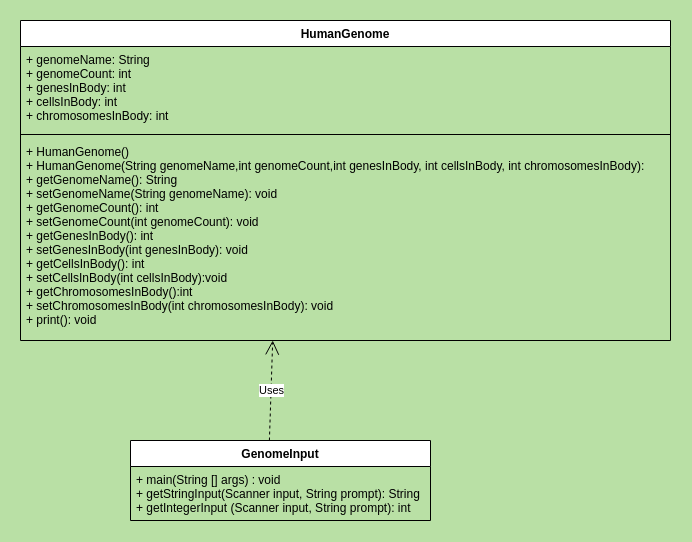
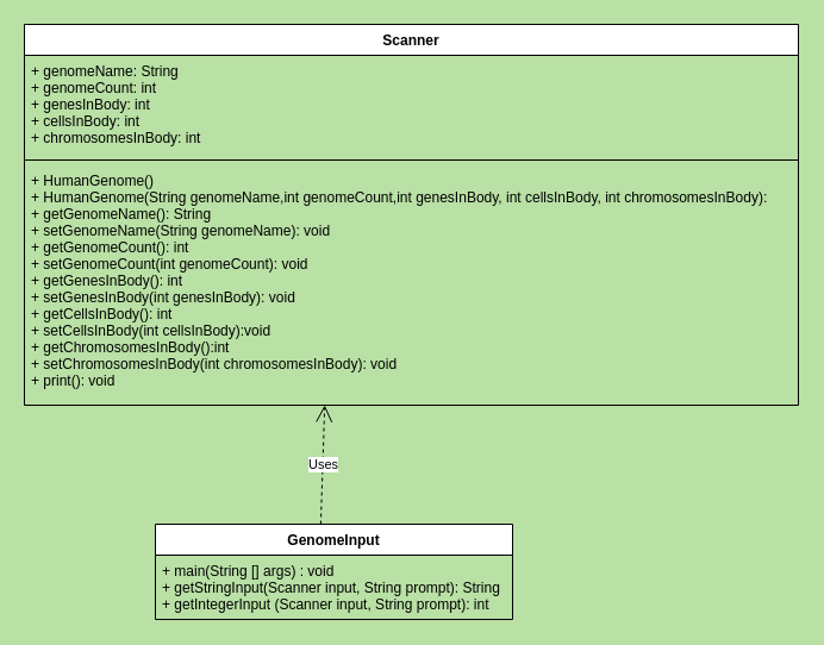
  <mxCell id="0" />
  <mxCell id="1" parent="0" />
- <mxCell id="2" value="HumanGenome" style="swimlane;fontStyle=1;align=center;verticalAlign=top;childLayout=stackLayout;horizontal=1;startSize=26;horizontalStack=0;resizeParent=1;resizeParentMax=0;resizeLast=0;collapsible=1;marginBottom=0;" vertex="1" parent="1"><mxGeometry x="20" y="20" width="650" height="320" as="geometry" /></mxCell>
+ <mxCell id="2" value="Scanner" style="swimlane;fontStyle=1;align=center;verticalAlign=top;childLayout=stackLayout;horizontal=1;startSize=26;horizontalStack=0;resizeParent=1;resizeParentMax=0;resizeLast=0;collapsible=1;marginBottom=0;" vertex="1" parent="1"><mxGeometry x="20" y="20" width="650" height="320" as="geometry" /></mxCell>
  <mxCell id="3" value="+ genomeName: String&#10;+ genomeCount: int&#10;+ genesInBody: int&#10;+ cellsInBody: int&#10;+ chromosomesInBody: int" style="text;strokeColor=none;fillColor=none;align=left;verticalAlign=top;spacingLeft=4;spacingRight=4;overflow=hidden;rotatable=0;points=[[0,0.5],[1,0.5]];portConstraint=eastwest;" vertex="1" parent="2"><mxGeometry y="26" width="650" height="84" as="geometry" /></mxCell>
  <mxCell id="4" value="" style="line;strokeWidth=1;fillColor=none;align=left;verticalAlign=middle;spacingTop=-1;spacingLeft=3;spacingRight=3;rotatable=0;labelPosition=right;points=[];portConstraint=eastwest;" vertex="1" parent="2"><mxGeometry y="110" width="650" height="8" as="geometry" /></mxCell>
  <mxCell id="5" value="+ HumanGenome()&#10;+ HumanGenome(String genomeName,int genomeCount,int genesInBody, int cellsInBody, int chromosomesInBody):&#10;+ getGenomeName(): String&#10;+ setGenomeName(String genomeName): void&#10;+ getGenomeCount(): int&#10;+ setGenomeCount(int genomeCount): void&#10;+ getGenesInBody(): int&#10;+ setGenesInBody(int genesInBody): void&#10;+ getCellsInBody(): int&#10;+ setCellsInBody(int cellsInBody):void&#10;+ getChromosomesInBody():int&#10;+ setChromosomesInBody(int chromosomesInBody): void&#10;+ print(): void" style="text;strokeColor=none;fillColor=none;align=left;verticalAlign=top;spacingLeft=4;spacingRight=4;overflow=hidden;rotatable=0;points=[[0,0.5],[1,0.5]];portConstraint=eastwest;" vertex="1" parent="2"><mxGeometry y="118" width="650" height="202" as="geometry" /></mxCell>
  <mxCell id="6" value="GenomeInput" style="swimlane;fontStyle=1;align=center;verticalAlign=top;childLayout=stackLayout;horizontal=1;startSize=26;horizontalStack=0;resizeParent=1;resizeParentMax=0;resizeLast=0;collapsible=1;marginBottom=0;" vertex="1" parent="1"><mxGeometry x="130" y="440" width="300" height="80" as="geometry" /></mxCell>
  <mxCell id="7" value="+ main(String [] args) : void&#10;+ getStringInput(Scanner input, String prompt): String&#10;+ getIntegerInput (Scanner input, String prompt): int" style="text;strokeColor=none;fillColor=none;align=left;verticalAlign=top;spacingLeft=4;spacingRight=4;overflow=hidden;rotatable=0;points=[[0,0.5],[1,0.5]];portConstraint=eastwest;" vertex="1" parent="6"><mxGeometry y="26" width="300" height="54" as="geometry" /></mxCell>
  <mxCell id="8" value="Uses" style="endArrow=open;endSize=12;dashed=1;html=1;exitX=0.463;exitY=0;exitDx=0;exitDy=0;exitPerimeter=0;entryX=0.388;entryY=1;entryDx=0;entryDy=0;entryPerimeter=0;" edge="1" parent="1" source="6" target="5"><mxGeometry width="160" relative="1" as="geometry"><mxPoint x="300" y="320" as="sourcePoint" /><mxPoint x="460" y="320" as="targetPoint" /></mxGeometry></mxCell>
